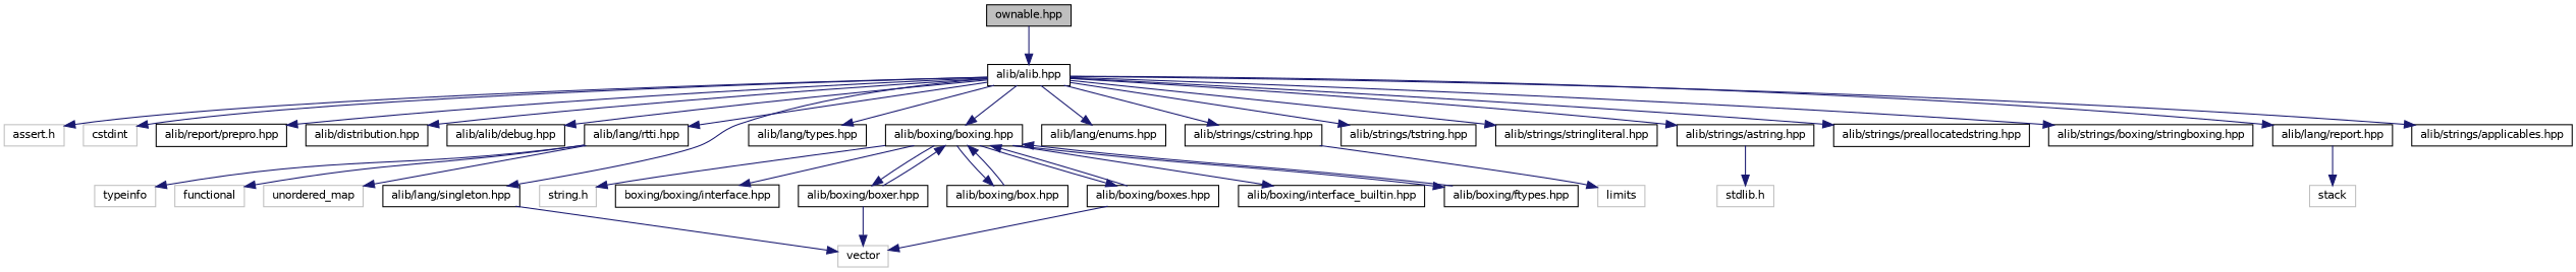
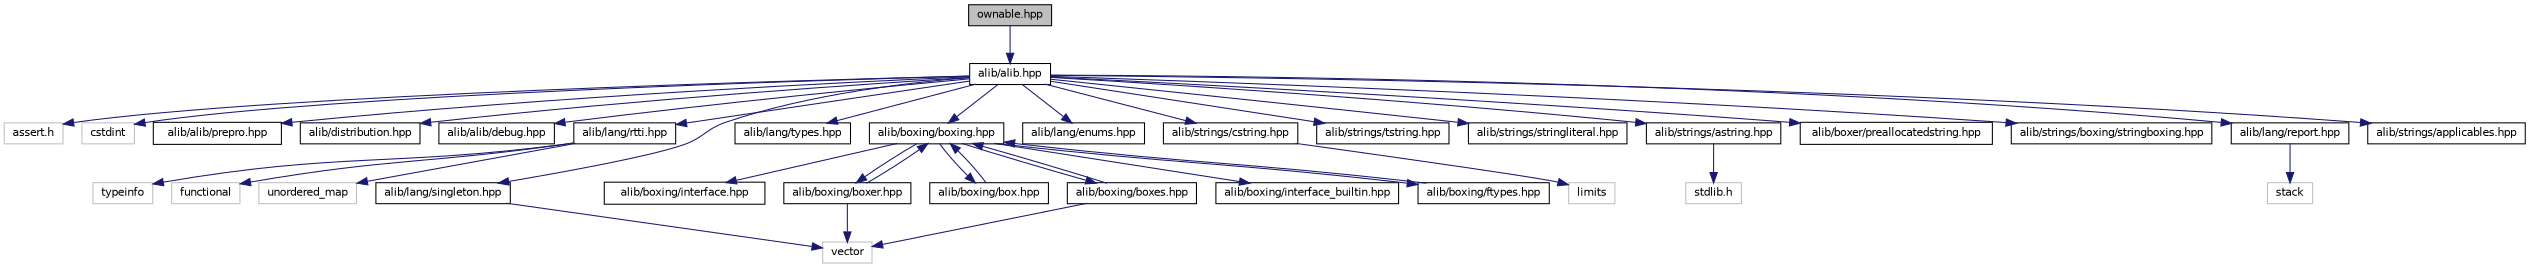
  digraph {
    node [color=black fillcolor=white fontname=Helvetica fontsize=10 shape=record style=filled]
    edge [color=midnightblue fontname=Helvetica fontsize=10 labelfontname=Helvetica labelfontsize=10 style=solid]
    n1 [fillcolor=grey75 fontcolor=black height=0.2 label="ownable.hpp" width=0.4]
    n2 [height=0.2 label="alib/alib.hpp" width=0.4]
    n3 [color=grey75 height=0.2 label="assert.h" width=0.4]
    n4 [color=grey75 height=0.2 label=cstdint width=0.4]
-   n5 [height=0.2 label="alib/report/prepro.hpp" width=0.4]
+   n5 [height=0.2 label="alib/alib/prepro.hpp" width=0.4]
    n6 [height=0.2 label="alib/distribution.hpp" width=0.4]
    n7 [height=0.2 label="alib/alib/debug.hpp" width=0.4]
    n8 [height=0.2 label="alib/lang/rtti.hpp" width=0.4]
    n9 [height=0.2 label="alib/lang/singleton.hpp" width=0.4]
    n10 [height=0.2 label="alib/lang/types.hpp" width=0.4]
    n11 [height=0.2 label="alib/boxing/boxing.hpp" width=0.4]
    n12 [height=0.2 label="alib/lang/enums.hpp" width=0.4]
    n13 [height=0.2 label="alib/strings/cstring.hpp" width=0.4]
    n14 [height=0.2 label="alib/strings/tstring.hpp" width=0.4]
    n15 [height=0.2 label="alib/strings/stringliteral.hpp" width=0.4]
    n16 [height=0.2 label="alib/strings/astring.hpp" width=0.4]
-   n17 [height=0.2 label="alib/strings/preallocatedstring.hpp" width=0.4]
+   n17 [height=0.2 label="alib/boxer/preallocatedstring.hpp" width=0.4]
    n18 [height=0.2 label="alib/strings/boxing/stringboxing.hpp" width=0.4]
    n19 [height=0.2 label="alib/lang/report.hpp" width=0.4]
    n20 [height=0.2 label="alib/strings/applicables.hpp" width=0.4]
    n21 [color=grey75 height=0.2 label=typeinfo width=0.4]
    n22 [color=grey75 height=0.2 label=functional width=0.4]
    n23 [color=grey75 height=0.2 label=unordered_map width=0.4]
    n24 [color=grey75 height=0.2 label=vector width=0.4]
-   n25 [color=grey75 height=0.2 label="string.h" width=0.4]
-   n26 [height=0.2 label="boxing/boxing/interface.hpp" width=0.4]
+   n26 [height=0.2 label="alib/boxing/interface.hpp" width=0.4]
    n27 [height=0.2 label="alib/boxing/boxer.hpp" width=0.4]
    n28 [height=0.2 label="alib/boxing/box.hpp" width=0.4]
    n29 [height=0.2 label="alib/boxing/boxes.hpp" width=0.4]
    n30 [height=0.2 label="alib/boxing/interface_builtin.hpp" width=0.4]
    n31 [height=0.2 label="alib/boxing/ftypes.hpp" width=0.4]
    n32 [color=grey75 height=0.2 label=limits width=0.4]
    n33 [color=grey75 height=0.2 label="stdlib.h" width=0.4]
    n34 [color=grey75 height=0.2 label=stack width=0.4]
    n1 -> n2
    n2 -> n3
    n2 -> n4
    n2 -> n5
    n2 -> n6
    n2 -> n7
    n2 -> n8
    n2 -> n9
    n2 -> n10
    n2 -> n11
    n2 -> n12
    n2 -> n13
    n2 -> n14
    n2 -> n15
    n2 -> n16
    n2 -> n17
    n2 -> n18
    n2 -> n19
    n2 -> n20
    n8 -> n21
    n8 -> n22
    n8 -> n23
    n9 -> n24
-   n11 -> n25
    n11 -> n26
    n11 -> n27
    n11 -> n28
    n11 -> n29
    n11 -> n30
    n11 -> n31
    n13 -> n32
    n16 -> n33
    n19 -> n34
    n27 -> n11
    n27 -> n24
    n28 -> n11
    n29 -> n11
    n29 -> n24
    n31 -> n11
  }
